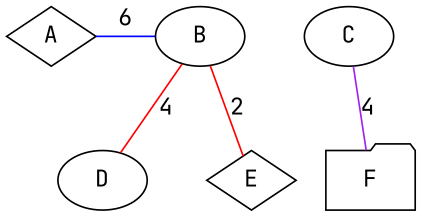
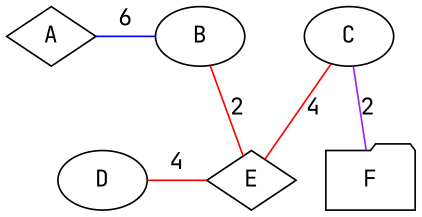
  graph {
    fontname="JetBrains Mono"
    node [fontname="JetBrains Mono" shape=ellipse]
    edge [color=red fontname="JetBrains Mono"]
    A [shape=diamond]
    B
    C
    D
    E [shape=diamond]
    F [shape=folder]
    subgraph sub_1 {
      rank=same
      A
      B
      C
    }
    subgraph sub_2 {
      rank=same
      D
      E
      F
    }
    A -- B [color=blue label=6]
    B -- C [style=invis color=""]
    B -- E [label=2]
-   C -- F [color=purple label=4]
-   D -- B [label=4]
+   C -- E [label=4]
+   C -- F [color=purple label=2]
+   D -- E [label=4]
  }
